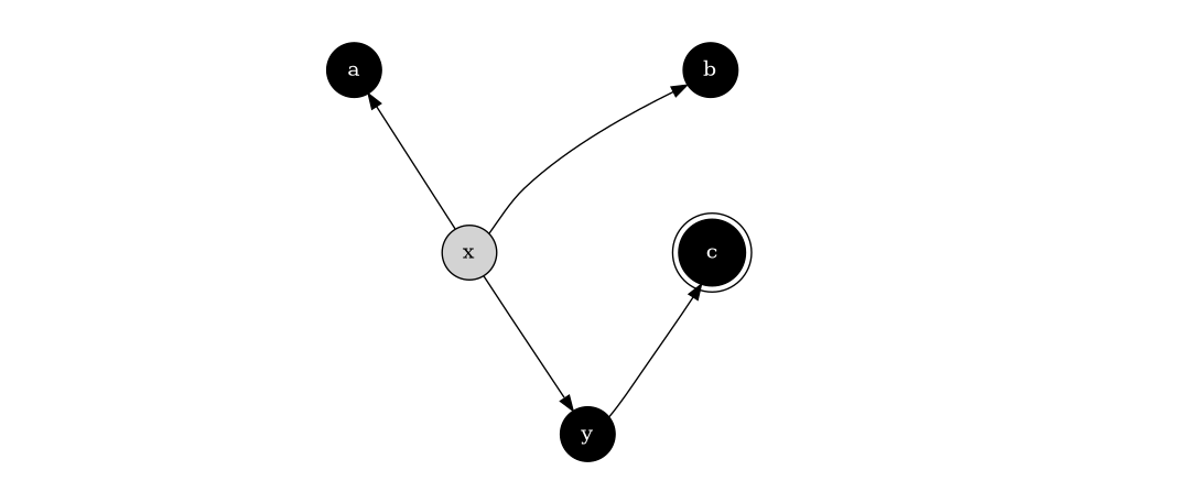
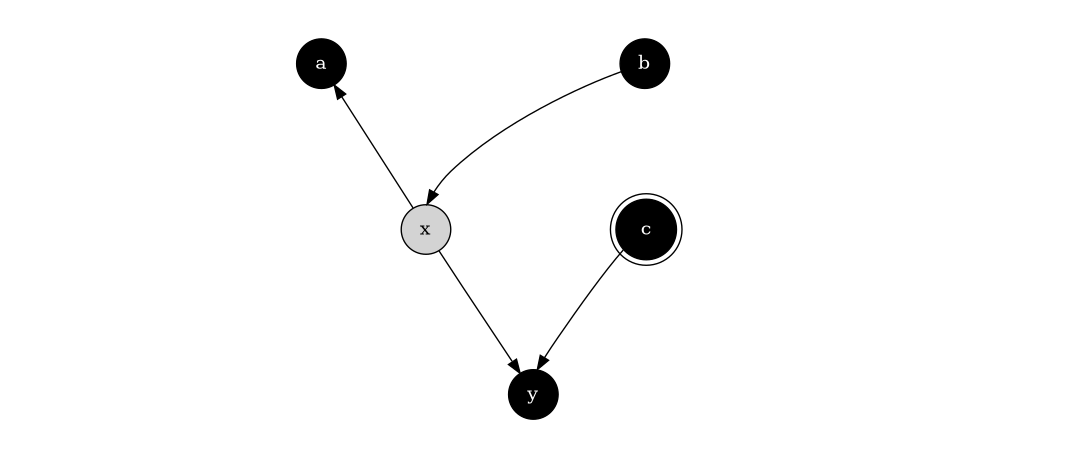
  digraph {
    node [shape=circle style=invis]
    edge [style=invis]
    nilaal
    nilaam
    nilaar
    nilabl
    nilabm
    nilabr
    n7 [fillcolor=black fontcolor=white label=a style=filled]
    nilaxm
    n9 [fillcolor=black fontcolor=white label=b style=filled]
    nilacl
    nilacm
    nilacr
    n13 [fillcolor=lightgray fontcolor=black label=x style=filled]
    nilaym
    n15 [fillcolor=black fontcolor=white label=c peripheries=2 style=filled]
    n16 [fillcolor=black fontcolor=white label=y style=filled]
    subgraph sub_1 {
      rank=same
      nilaal
      nilaam
      nilaar
    }
    subgraph sub_2 {
      rank=same
      nilabl
      nilabm
      nilabr
    }
    subgraph sub_3 {
      rank=same
      n7
      nilaxm
      n9
    }
    subgraph sub_4 {
      rank=same
      nilacl
      nilacm
      nilacr
    }
    subgraph sub_5 {
      rank=same
      n13
      nilaym
      n15
    }
    nilaal -> nilaam
    nilaam -> nilaar
    nilabl -> nilabm
    nilabm -> nilabr
    n7 -> nilaal
    n7 -> nilaam
    n7 -> nilaar
    n7 -> nilaxm
    nilaxm -> n9
    n9 -> nilabl
    n9 -> nilabm
    n9 -> nilabr
    nilacl -> nilacm
    nilacm -> nilacr
    n13 -> n7 [style=""]
    n13 -> nilaxm
-   n13 -> n9 [style=""]
+   n9 -> n13 [style=""]
    n13 -> nilaym
    n13 -> n16 [style=""]
    nilaym -> n15
    n15 -> nilacl
    n15 -> nilacm
    n15 -> nilacr
    n16 -> nilaym
-   n16 -> n15 [style=""]
+   n15 -> n16 [style=""]
  }
